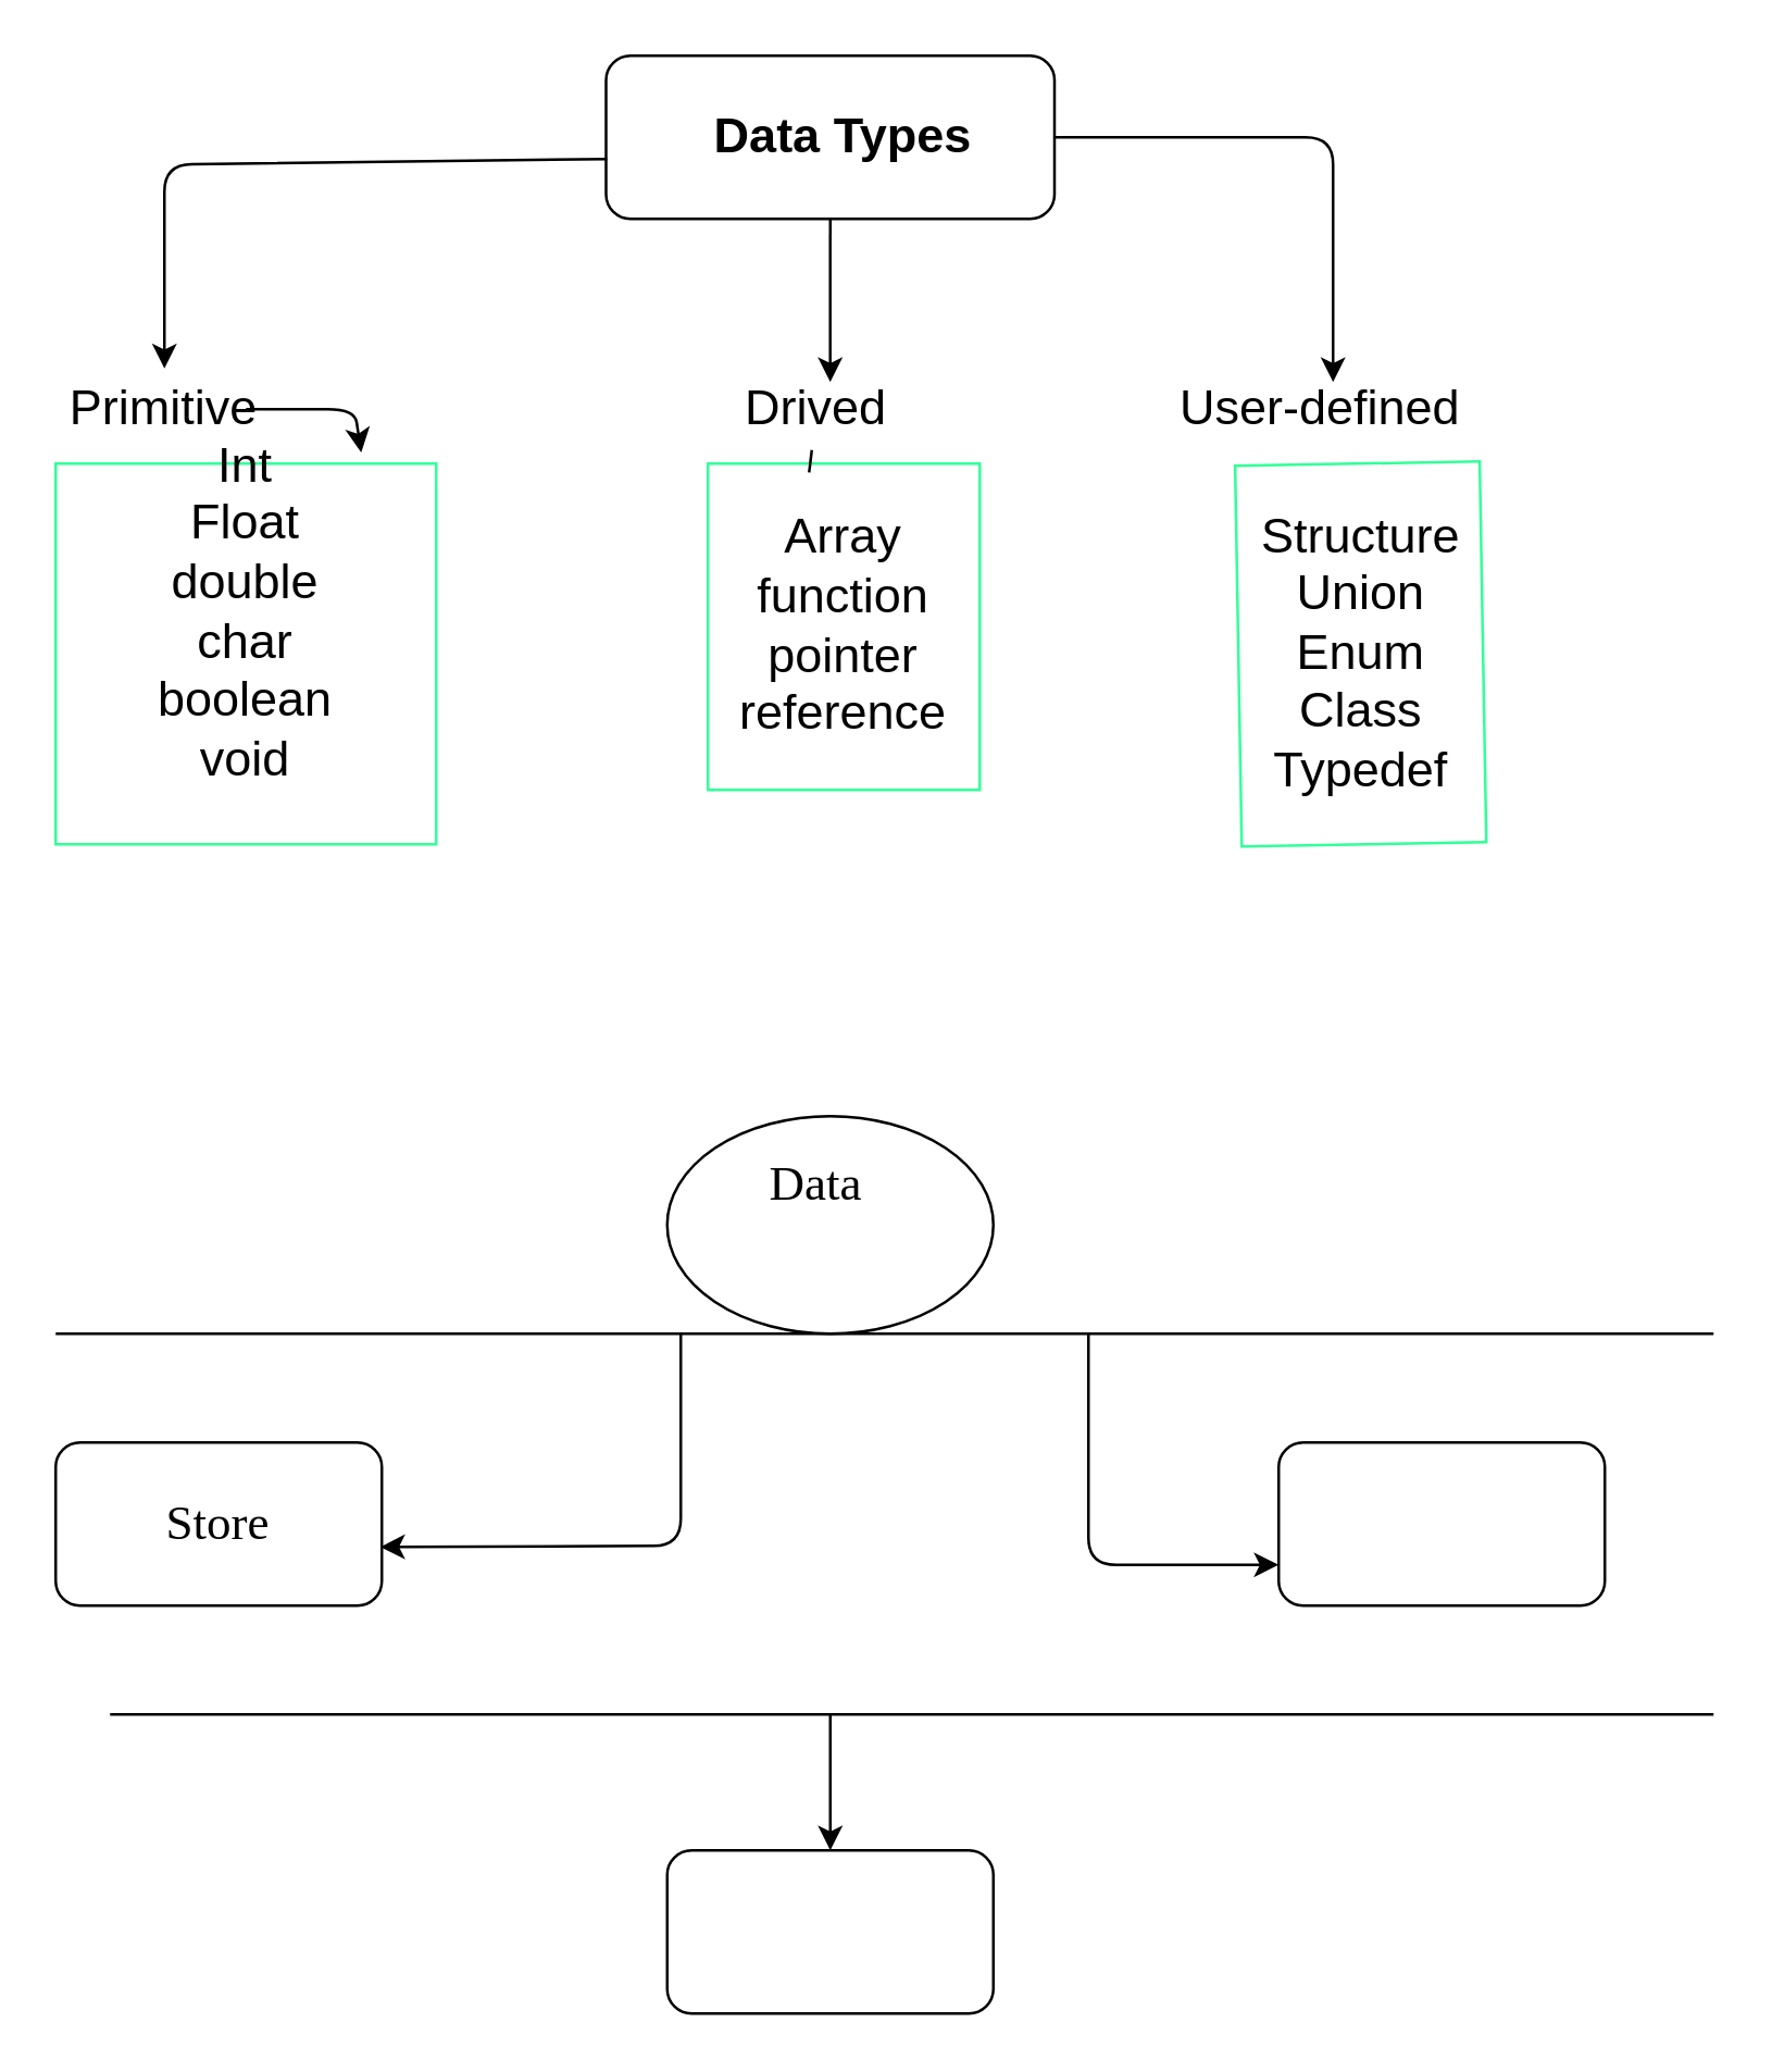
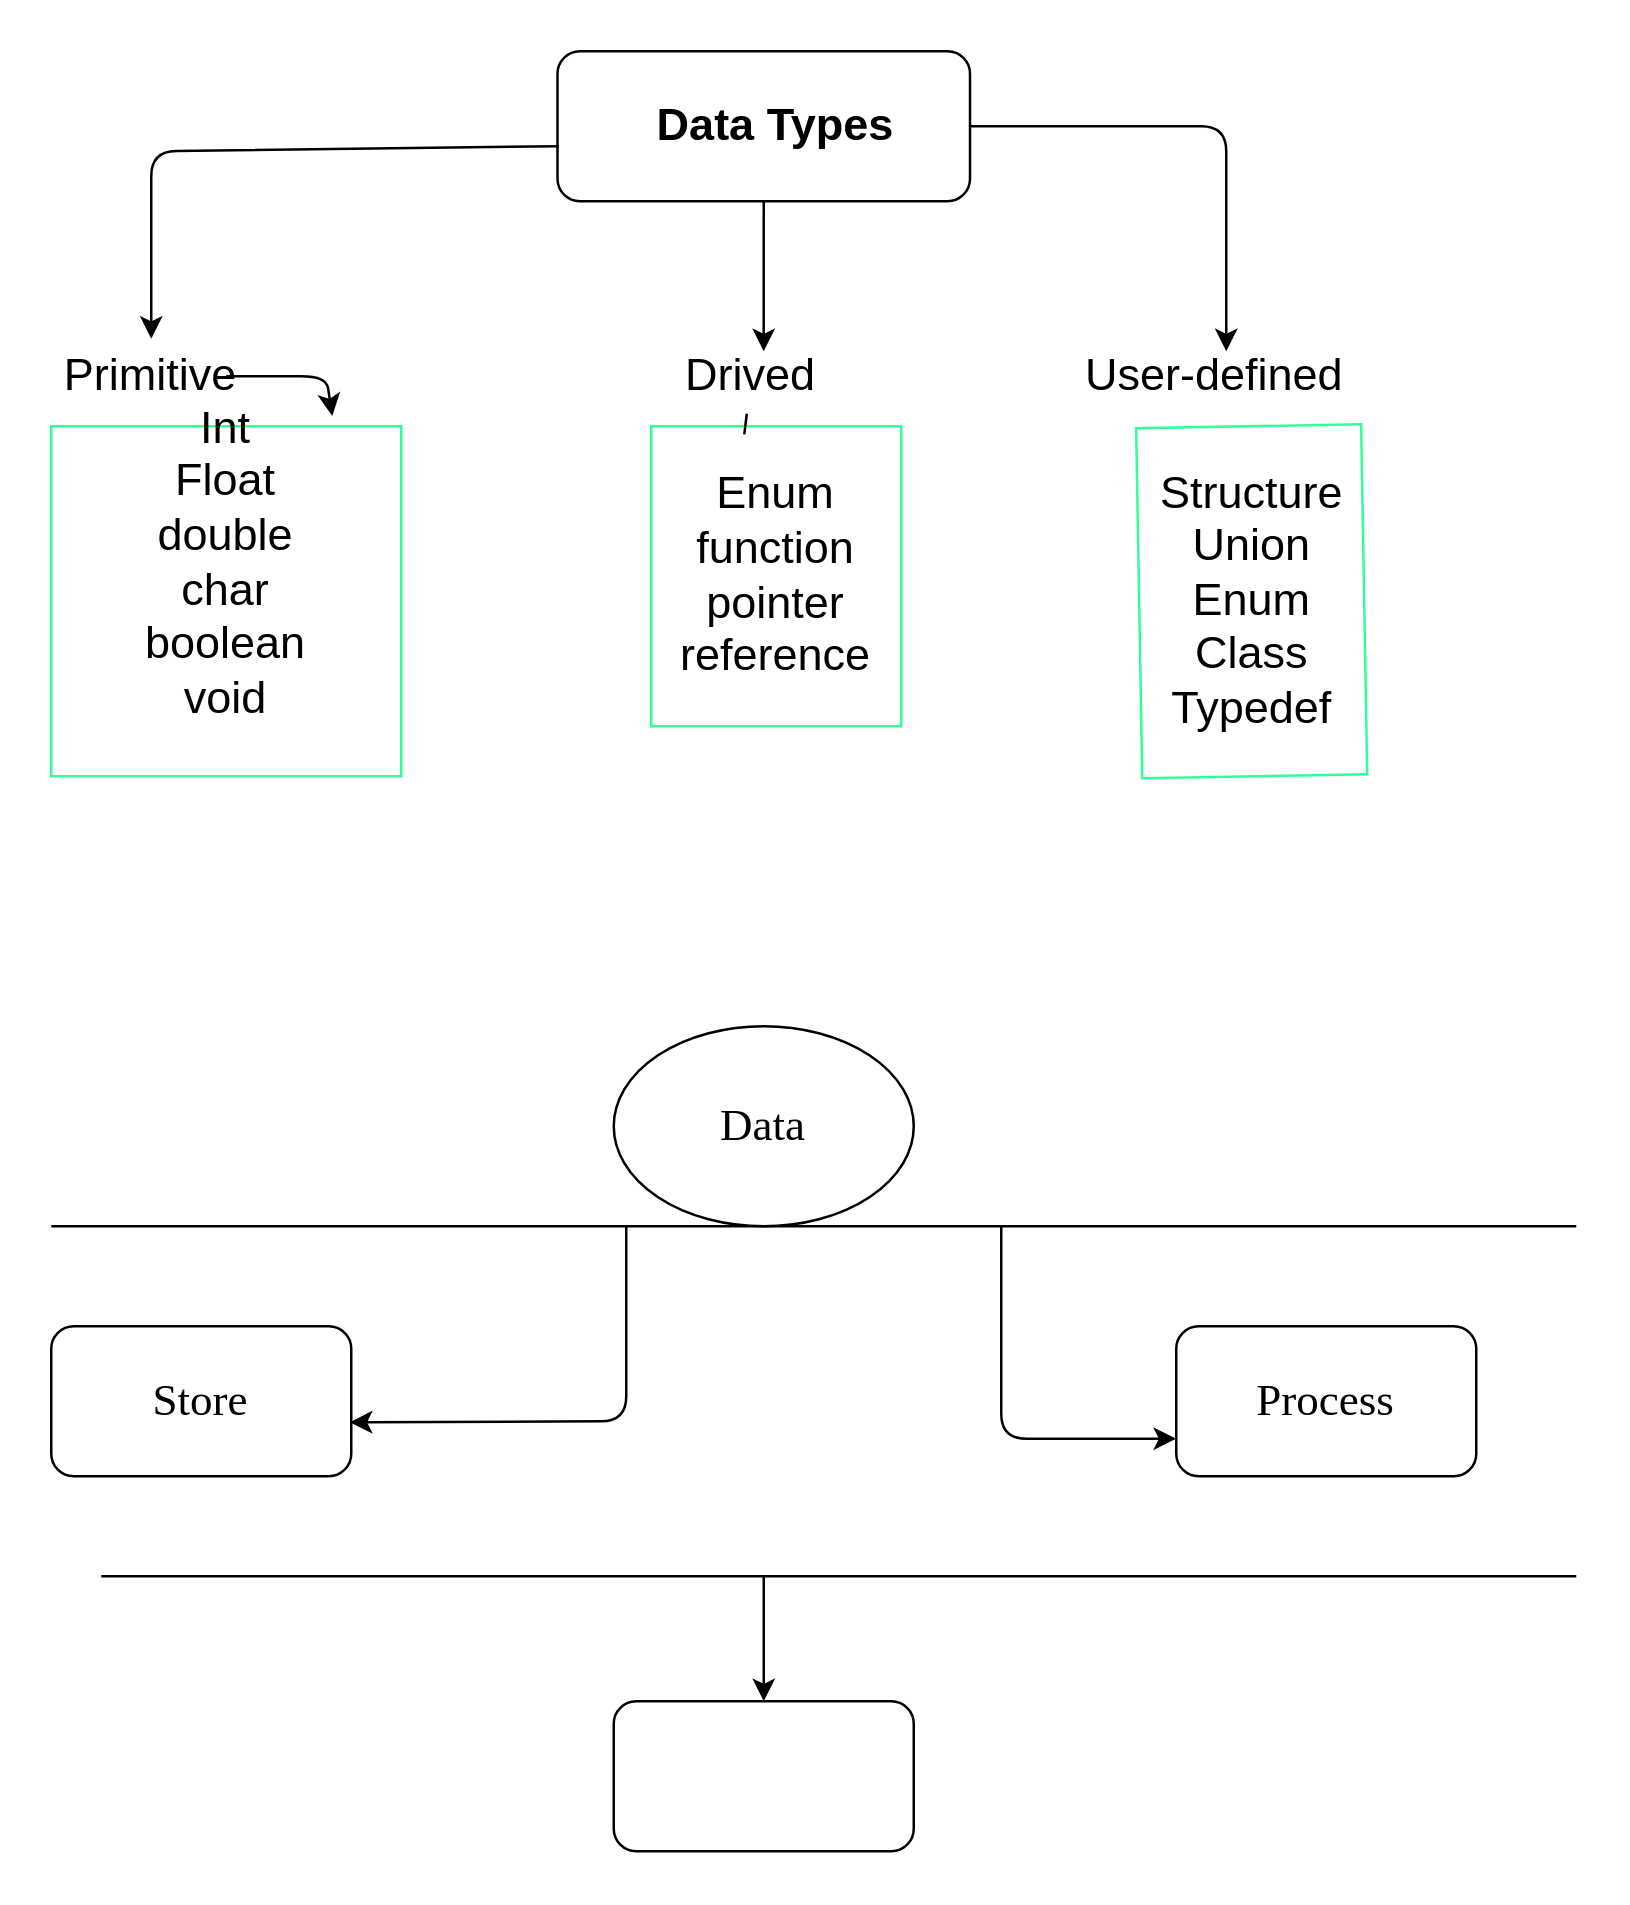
  <mxCell id="0" />
  <mxCell id="1" parent="0" />
  <mxCell id="2" value="Data Types" style="text;strokeColor=none;align=center;fillColor=none;html=1;verticalAlign=middle;whiteSpace=wrap;rounded=0;" parent="1" vertex="1"><mxGeometry x="210" y="30" width="190" height="50" as="geometry" /></mxCell>
  <mxCell id="3" value="" style="rounded=1;whiteSpace=wrap;html=1;" parent="1" vertex="1"><mxGeometry x="222.5" y="20" width="165" height="60" as="geometry" /></mxCell>
  <mxCell id="4" value="&lt;b&gt;&lt;font style=&quot;font-size: 18px;&quot;&gt;Data Types&lt;/font&gt;&lt;/b&gt;" style="text;strokeColor=none;align=center;fillColor=none;html=1;verticalAlign=middle;whiteSpace=wrap;rounded=0;" parent="1" vertex="1"><mxGeometry x="260" y="30" width="100" height="40" as="geometry" /></mxCell>
  <mxCell id="5" value="Primitive" style="text;strokeColor=none;align=center;fillColor=none;html=1;verticalAlign=middle;whiteSpace=wrap;rounded=0;fontSize=18;shadow=0;" parent="1" vertex="1"><mxGeometry x="30" y="135" width="60" height="30" as="geometry" /></mxCell>
  <mxCell id="6" value="Drived" style="text;strokeColor=none;align=center;fillColor=none;html=1;verticalAlign=middle;whiteSpace=wrap;rounded=0;fontSize=18;" parent="1" vertex="1"><mxGeometry x="270" y="135" width="60" height="30" as="geometry" /></mxCell>
  <mxCell id="7" value="User-defined" style="text;html=1;align=center;verticalAlign=middle;resizable=0;points=[];autosize=1;strokeColor=none;fillColor=none;fontSize=18;" parent="1" vertex="1"><mxGeometry x="420" y="130" width="130" height="40" as="geometry" /></mxCell>
  <mxCell id="8" value="" style="endArrow=classic;html=1;fontSize=18;entryX=0.5;entryY=0;entryDx=0;entryDy=0;exitX=0.002;exitY=0.633;exitDx=0;exitDy=0;exitPerimeter=0;" parent="1" source="3" target="5" edge="1"><mxGeometry relative="1" as="geometry"><mxPoint x="210" y="60" as="sourcePoint" /><mxPoint x="210" y="130" as="targetPoint" /><Array as="points"><mxPoint x="60" y="60" /></Array></mxGeometry></mxCell>
  <mxCell id="9" value="" style="endArrow=classic;html=1;fontSize=18;entryX=0.583;entryY=0.167;entryDx=0;entryDy=0;entryPerimeter=0;" parent="1" source="2" target="6" edge="1"><mxGeometry relative="1" as="geometry"><mxPoint x="232.83" y="67.98" as="sourcePoint" /><mxPoint x="70" y="145" as="targetPoint" /><Array as="points" /></mxGeometry></mxCell>
  <mxCell id="10" value="" style="endArrow=classic;html=1;fontSize=18;exitX=1;exitY=0.5;exitDx=0;exitDy=0;" parent="1" source="3" edge="1"><mxGeometry relative="1" as="geometry"><mxPoint x="320" y="110" as="sourcePoint" /><mxPoint x="490" y="140" as="targetPoint" /><Array as="points"><mxPoint x="490" y="50" /></Array></mxGeometry></mxCell>
  <mxCell id="11" value="" style="whiteSpace=wrap;html=1;aspect=fixed;shadow=0;strokeColor=#33FF99;fontSize=18;" parent="1" vertex="1"><mxGeometry y="170" width="140" height="140" as="geometry" x="20" /></mxCell>
  <mxCell id="12" value="Int&lt;br&gt;Float&lt;br&gt;double&lt;br&gt;char&lt;br&gt;boolean&lt;br&gt;void" style="text;strokeColor=none;align=center;fillColor=none;html=1;verticalAlign=middle;whiteSpace=wrap;rounded=0;shadow=0;fontSize=18;" parent="1" vertex="1"><mxGeometry x="65" y="210" width="50" height="30" as="geometry" /></mxCell>
  <mxCell id="13" value="" style="endArrow=classic;html=1;fontSize=18;exitX=1;exitY=0.5;exitDx=0;exitDy=0;entryX=0.803;entryY=-0.029;entryDx=0;entryDy=0;entryPerimeter=0;" parent="1" source="5" target="11" edge="1"><mxGeometry width="50" height="50" relative="1" as="geometry"><mxPoint x="260" y="240" as="sourcePoint" /><mxPoint x="140" y="150" as="targetPoint" /><Array as="points"><mxPoint x="130" y="150" /></Array></mxGeometry></mxCell>
  <mxCell id="14" value="" style="rounded=0;whiteSpace=wrap;html=1;shadow=0;strokeColor=#33FF99;fontSize=18;rotation=90;" parent="1" vertex="1"><mxGeometry x="250" y="180" width="120" height="100" as="geometry" /></mxCell>
- <mxCell id="15" value="Array&lt;br&gt;function&lt;br&gt;pointer&lt;br&gt;reference" style="text;strokeColor=none;align=center;fillColor=none;html=1;verticalAlign=middle;whiteSpace=wrap;rounded=0;shadow=0;fontSize=18;" parent="1" vertex="1"><mxGeometry x="265" y="175" width="90" height="110" as="geometry" /></mxCell>
+ <mxCell id="15" value="Enum&lt;br&gt;function&lt;br&gt;pointer&lt;br&gt;reference" style="text;strokeColor=none;align=center;fillColor=none;html=1;verticalAlign=middle;whiteSpace=wrap;rounded=0;shadow=0;fontSize=18;" parent="1" vertex="1"><mxGeometry x="265" y="175" width="90" height="110" as="geometry" /></mxCell>
  <mxCell id="16" value="" style="rounded=0;whiteSpace=wrap;html=1;shadow=0;strokeColor=#33FF99;fontSize=18;rotation=89;" parent="1" vertex="1"><mxGeometry x="430.17" y="195" width="140" height="90" as="geometry" /></mxCell>
  <mxCell id="17" value="Structure&lt;br&gt;Union&lt;br&gt;Enum&lt;br&gt;Class&lt;br&gt;Typedef" style="text;strokeColor=none;align=center;fillColor=none;html=1;verticalAlign=middle;whiteSpace=wrap;rounded=0;shadow=0;fontSize=18;" parent="1" vertex="1"><mxGeometry x="452.67" y="175" width="95" height="130" as="geometry" /></mxCell>
  <mxCell id="18" value="" style="endArrow=none;html=1;fontSize=18;entryX=0.358;entryY=-0.016;entryDx=0;entryDy=0;entryPerimeter=0;" parent="1" source="6" target="15" edge="1"><mxGeometry relative="1" as="geometry"><mxPoint x="200" y="290" as="sourcePoint" /><mxPoint x="280" y="350" as="targetPoint" /></mxGeometry></mxCell>
  <mxCell id="19" value="" style="ellipse;whiteSpace=wrap;html=1;" vertex="1" parent="1"><mxGeometry x="245" y="410" width="120" height="80" as="geometry" /></mxCell>
- <mxCell id="20" value="&lt;font face=&quot;Comic Sans MS&quot; style=&quot;font-size: 18px;&quot;&gt;Data&lt;/font&gt;" style="text;strokeColor=none;align=center;fillColor=none;html=1;verticalAlign=middle;whiteSpace=wrap;rounded=0;" vertex="1" parent="1"><mxGeometry x="270" y="420" width="60" height="30" as="geometry" /></mxCell>
+ <mxCell id="20" value="&lt;font face=&quot;Comic Sans MS&quot; style=&quot;font-size: 18px;&quot;&gt;Data&lt;/font&gt;" style="text;strokeColor=none;align=center;fillColor=none;html=1;verticalAlign=middle;whiteSpace=wrap;rounded=0;" vertex="1" parent="1"><mxGeometry x="275" y="435" width="60" height="30" as="geometry" /></mxCell>
  <mxCell id="21" value="" style="rounded=1;whiteSpace=wrap;html=1;fontFamily=Comic Sans MS;fontSize=18;" vertex="1" parent="1"><mxGeometry y="530" width="120" height="60" as="geometry" x="20" /></mxCell>
  <mxCell id="22" value="" style="rounded=1;whiteSpace=wrap;html=1;fontFamily=Comic Sans MS;fontSize=18;" vertex="1" parent="1"><mxGeometry x="245" y="680" width="120" height="60" as="geometry" /></mxCell>
  <mxCell id="23" value="" style="rounded=1;whiteSpace=wrap;html=1;fontFamily=Comic Sans MS;fontSize=18;" vertex="1" parent="1"><mxGeometry x="470" y="530" width="120" height="60" as="geometry" /></mxCell>
  <mxCell id="24" value="Store" style="text;strokeColor=none;align=center;fillColor=none;html=1;verticalAlign=middle;whiteSpace=wrap;rounded=0;fontFamily=Comic Sans MS;fontSize=18;" vertex="1" parent="1"><mxGeometry x="50" y="545" width="60" height="30" as="geometry" /></mxCell>
+ <mxCell id="25" value="Process" style="text;strokeColor=none;align=center;fillColor=none;html=1;verticalAlign=middle;whiteSpace=wrap;rounded=0;fontFamily=Comic Sans MS;fontSize=18;" vertex="1" parent="1"><mxGeometry x="500" y="545" width="60" height="30" as="geometry" /></mxCell>
  <mxCell id="26" value="" style="endArrow=none;html=1;fontFamily=Comic Sans MS;fontSize=18;" edge="1" parent="1"><mxGeometry width="50" height="50" relative="1" as="geometry"><mxPoint y="490" as="sourcePoint" x="20" /><mxPoint x="630" y="490" as="targetPoint" /></mxGeometry></mxCell>
  <mxCell id="27" value="" style="endArrow=classic;html=1;fontFamily=Comic Sans MS;fontSize=18;entryX=0.995;entryY=0.64;entryDx=0;entryDy=0;entryPerimeter=0;" edge="1" parent="1" target="21"><mxGeometry width="50" height="50" relative="1" as="geometry"><mxPoint x="250" y="490" as="sourcePoint" /><mxPoint x="350" y="540" as="targetPoint" /><Array as="points"><mxPoint x="250" y="568" /></Array></mxGeometry></mxCell>
  <mxCell id="28" value="" style="endArrow=classic;html=1;fontFamily=Comic Sans MS;fontSize=18;entryX=0;entryY=0.75;entryDx=0;entryDy=0;" edge="1" parent="1" target="23"><mxGeometry width="50" height="50" relative="1" as="geometry"><mxPoint x="400" y="490" as="sourcePoint" /><mxPoint x="149.4" y="578.4" as="targetPoint" /><Array as="points"><mxPoint x="400" y="540" /><mxPoint x="400" y="575" /></Array></mxGeometry></mxCell>
  <mxCell id="29" value="" style="endArrow=none;html=1;fontFamily=Comic Sans MS;fontSize=18;" edge="1" parent="1"><mxGeometry width="50" height="50" relative="1" as="geometry"><mxPoint x="40" y="630" as="sourcePoint" /><mxPoint x="630" y="630" as="targetPoint" /></mxGeometry></mxCell>
  <mxCell id="30" value="" style="endArrow=classic;html=1;fontFamily=Comic Sans MS;fontSize=18;entryX=0.5;entryY=0;entryDx=0;entryDy=0;" edge="1" parent="1" target="22"><mxGeometry width="50" height="50" relative="1" as="geometry"><mxPoint x="305" y="630" as="sourcePoint" /><mxPoint x="310" y="670" as="targetPoint" /></mxGeometry></mxCell>
